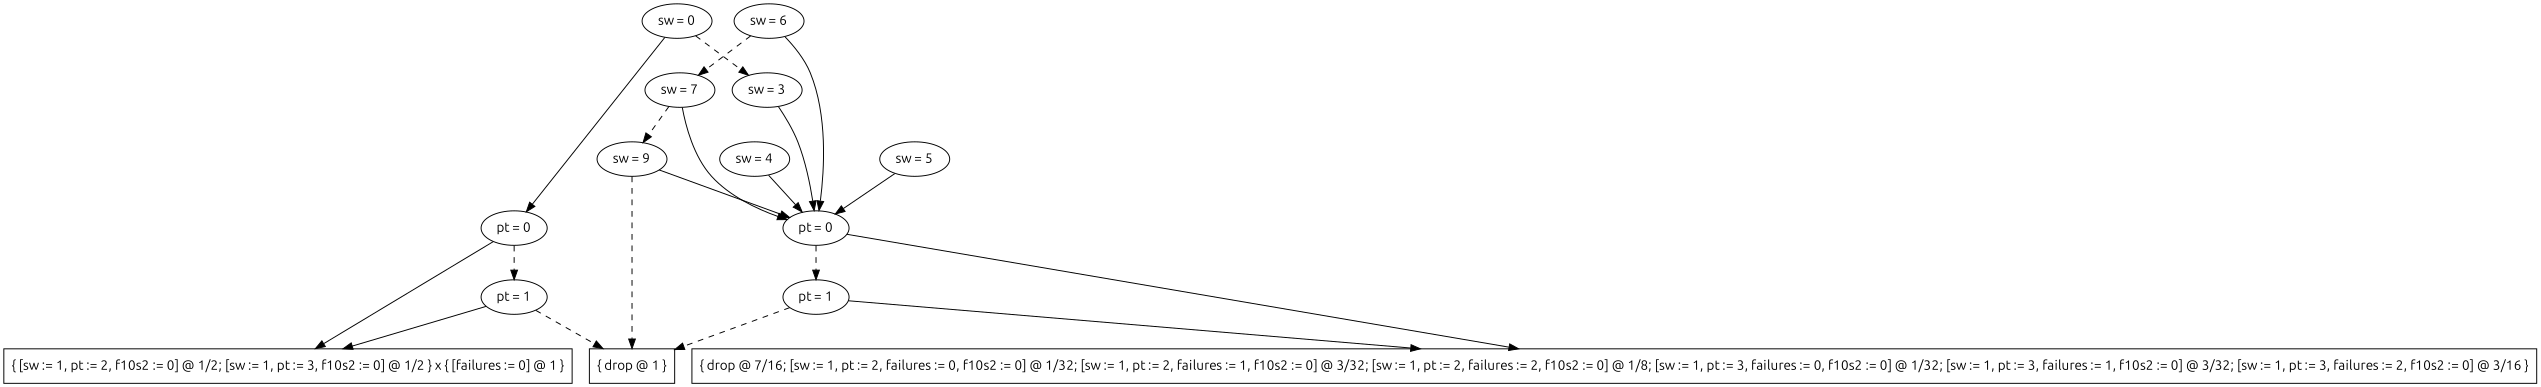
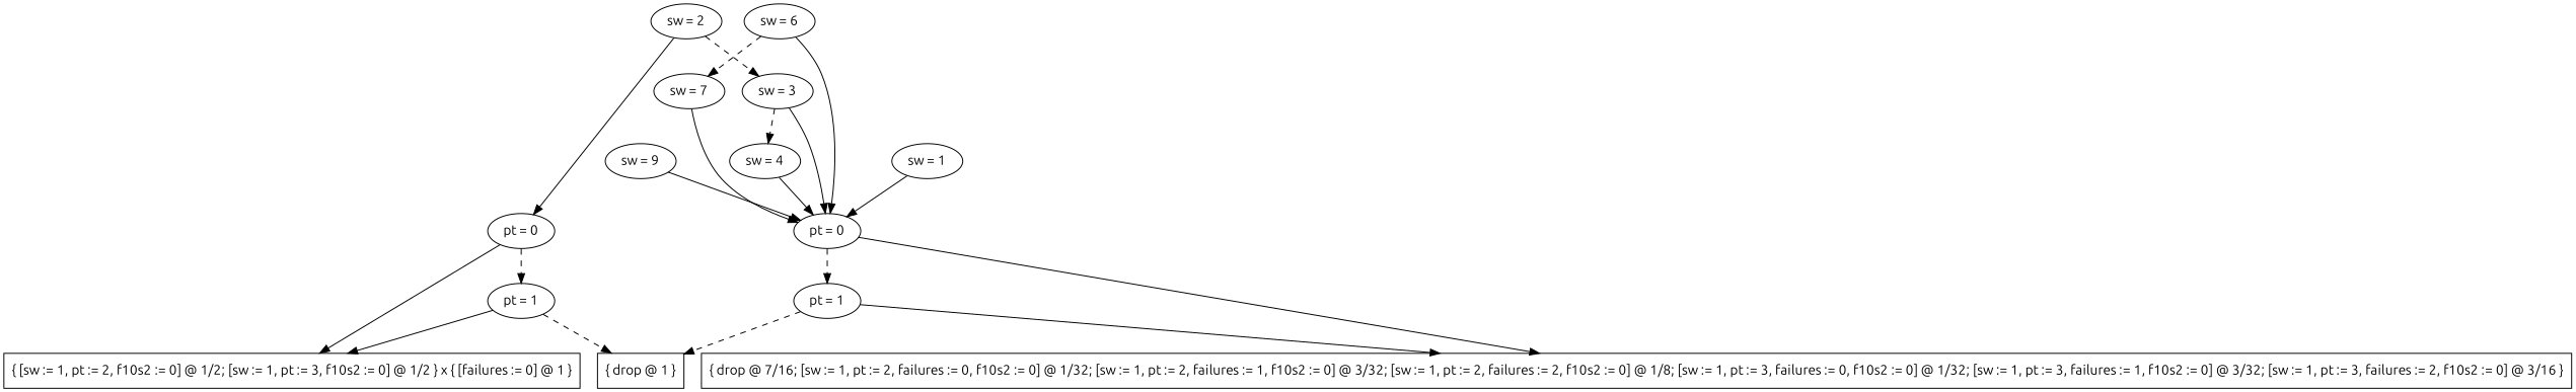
  digraph {
    fontname=Ubuntu
    node [fontname=Ubuntu]
    edge [fontname=Ubuntu]
    n1 [label="sw = 4"]
    n2 [label="pt = 1"]
    n3 [label="pt = 1"]
-   n4 [label="sw = 5"]
+   n4 [label="sw = 1"]
    n5 [label="sw = 3"]
-   n6 [label="sw = 0"]
+   n6 [label="sw = 2"]
    n7 [label="sw = 7"]
    n8 [label="sw = 9"]
    n9 [label="sw = 6"]
    n10 [label="pt = 0"]
    n11 [label="pt = 0"]
    n12 [label="{ [sw := 1, pt := 2, f10s2 := 0] @ 1/2; [sw := 1, pt := 3, f10s2 := 0] @ 1/2 } x { [failures := 0] @ 1 }" shape=box]
    n13 [label="{ drop @ 1 }" shape=box]
    n14 [label="{ drop @ 7/16; [sw := 1, pt := 2, failures := 0, f10s2 := 0] @ 1/32; [sw := 1, pt := 2, failures := 1, f10s2 := 0] @ 3/32; [sw := 1, pt := 2, failures := 2, f10s2 := 0] @ 1/8; [sw := 1, pt := 3, failures := 0, f10s2 := 0] @ 1/32; [sw := 1, pt := 3, failures := 1, f10s2 := 0] @ 3/32; [sw := 1, pt := 3, failures := 2, f10s2 := 0] @ 3/16 }" shape=box]
    subgraph sub_1 {
      rank=same
      n1
    }
    subgraph sub_2 {
      rank=same
      n2
      n3
    }
    subgraph sub_3 {
      rank=same
      n4
    }
    subgraph sub_4 {
      rank=same
      n5
    }
    subgraph sub_5 {
      rank=same
      n6
    }
    subgraph sub_6 {
      rank=same
      n7
    }
    subgraph sub_7 {
      rank=same
      n8
    }
    subgraph sub_8 {
      rank=same
      n9
    }
    subgraph sub_9 {
      rank=same
      n10
      n11
    }
    n1 -> n11
    n2 -> n12
    n2 -> n13 [style=dashed]
    n3 -> n13 [style=dashed]
    n3 -> n14
    n4 -> n11
+   n5 -> n1 [style=dashed]
    n5 -> n11
    n6 -> n5 [style=dashed]
    n6 -> n10
-   n7 -> n8 [style=dashed]
    n7 -> n11
    n8 -> n11
-   n8 -> n13 [style=dashed]
    n9 -> n7 [style=dashed]
    n9 -> n11
    n10 -> n2 [style=dashed]
    n10 -> n12
    n11 -> n3 [style=dashed]
    n11 -> n14
  }
